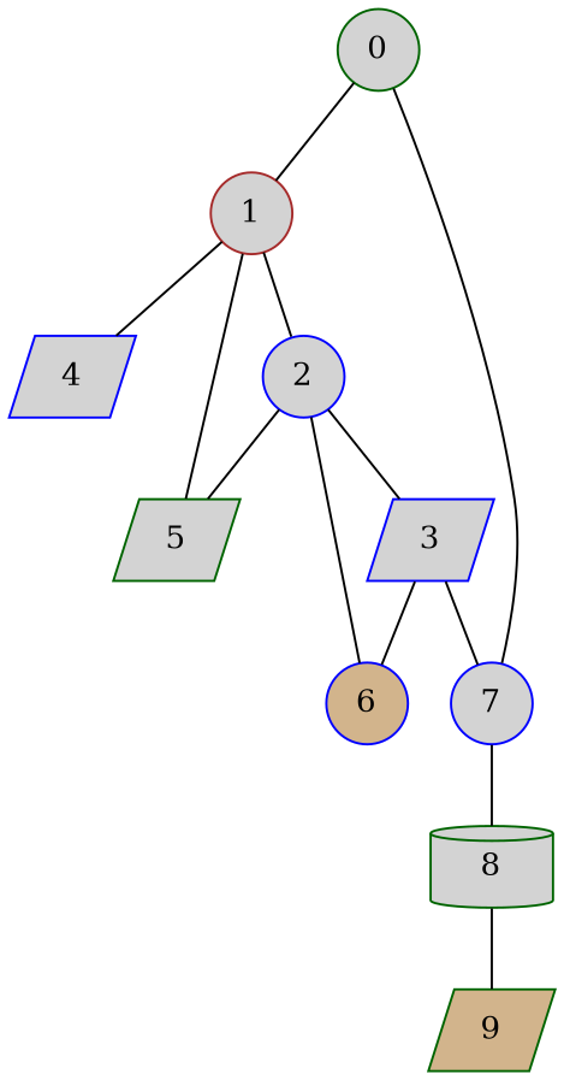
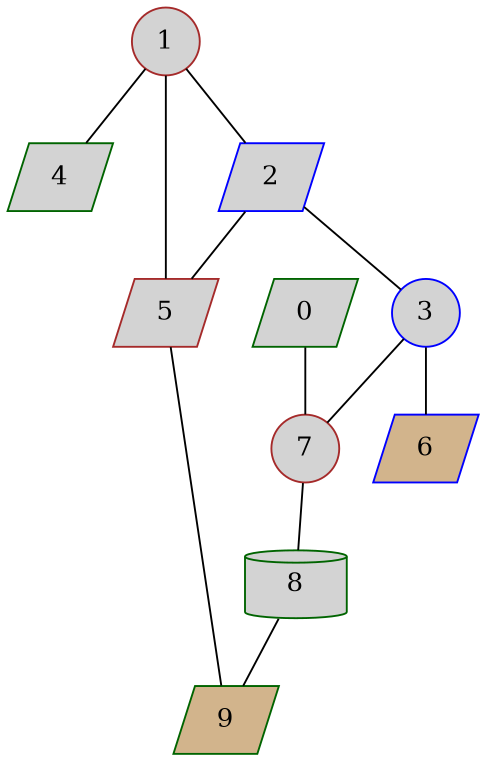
  graph {
    node [color=darkgreen fillcolor=lightgrey shape=parallelogram style=filled]
-   0 [shape=circle]
+   0
    1 [color=brown shape=circle]
-   7 [color=blue shape=circle]
-   4 [color=blue]
-   2 [color=blue shape=circle]
-   5
+   7 [color=brown shape=circle]
+   4
+   2 [color=blue]
+   5 [color=brown]
    8 [shape=cylinder]
-   3 [color=blue]
-   6 [color=blue fillcolor=tan shape=circle]
+   3 [color=blue shape=circle]
+   6 [color=blue fillcolor=tan]
    9 [fillcolor=tan]
-   0 -- 1
    0 -- 7
    1 -- 4
    1 -- 2
    1 -- 5
    7 -- 8
    2 -- 5
    2 -- 3
-   2 -- 6
+   5 -- 9
    8 -- 9
    3 -- 7
    3 -- 6
  }
